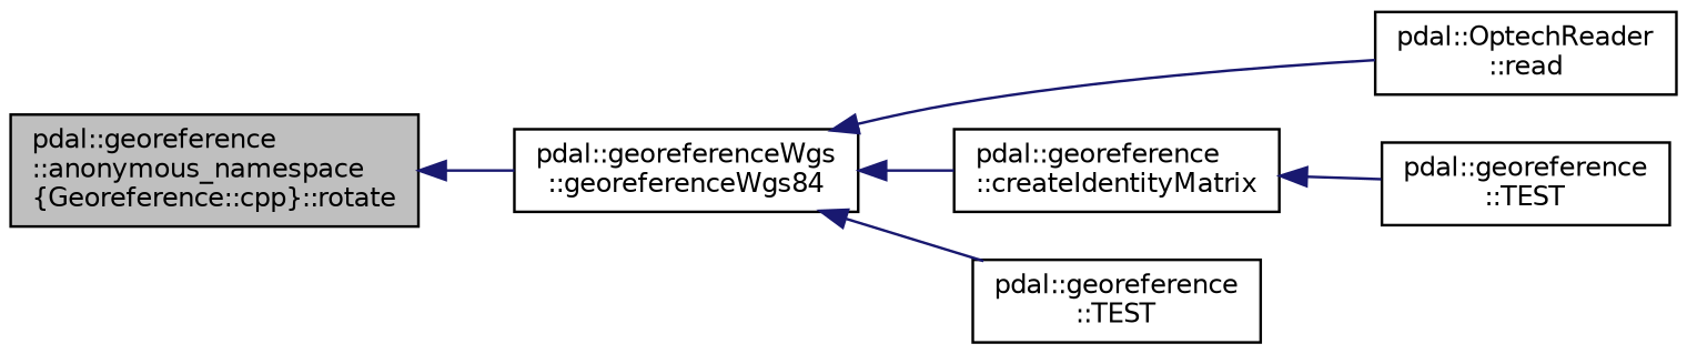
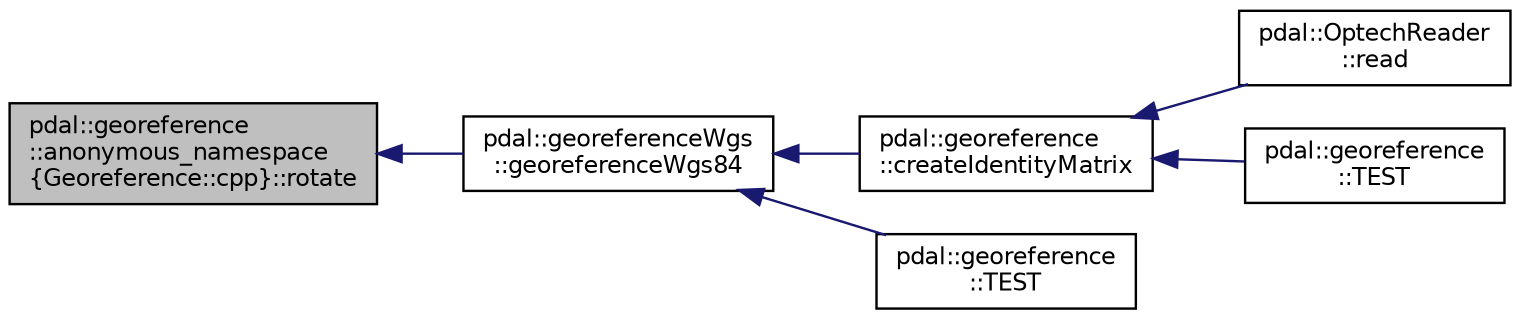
  digraph {
    rankdir=LR
    node [color=black fillcolor=white fontname=Helvetica fontsize=10 shape=record style=filled]
    edge [color=midnightblue dir=back fontname=Helvetica fontsize=10 labelfontname=Helvetica labelfontsize=10 style=solid]
    n1 [fillcolor=grey75 fontcolor=black height=0.2 label="pdal::georeference\l::anonymous_namespace\l\{Georeference::cpp\}::rotate" width=0.4]
    n2 [height=0.2 label="pdal::georeferenceWgs\l::georeferenceWgs84" width=0.4]
    n3 [height=0.2 label="pdal::georeference\l::createIdentityMatrix" width=0.4]
    n4 [height=0.2 label="pdal::OptechReader\l::read" width=0.4]
    n5 [height=0.2 label="pdal::georeference\l::TEST" width=0.4]
    n6 [height=0.2 label="pdal::georeference\l::TEST" width=0.4]
    n1 -> n2
    n2 -> n3
-   n2 -> n4
+   n3 -> n4
    n2 -> n5
    n3 -> n6
  }
